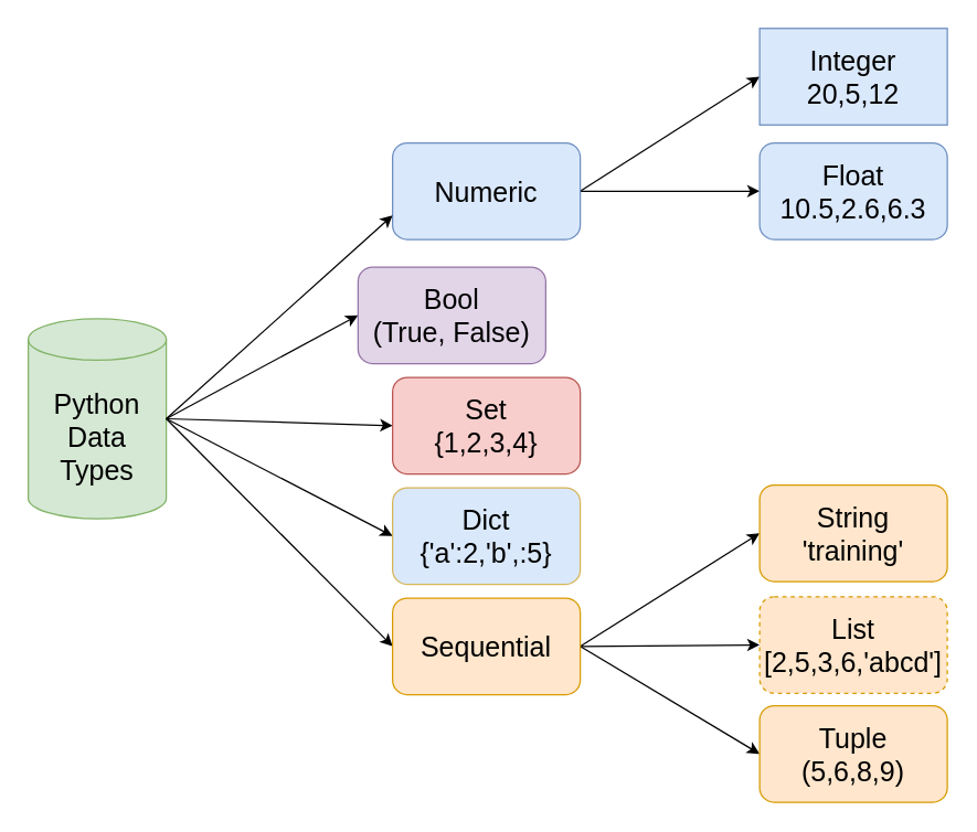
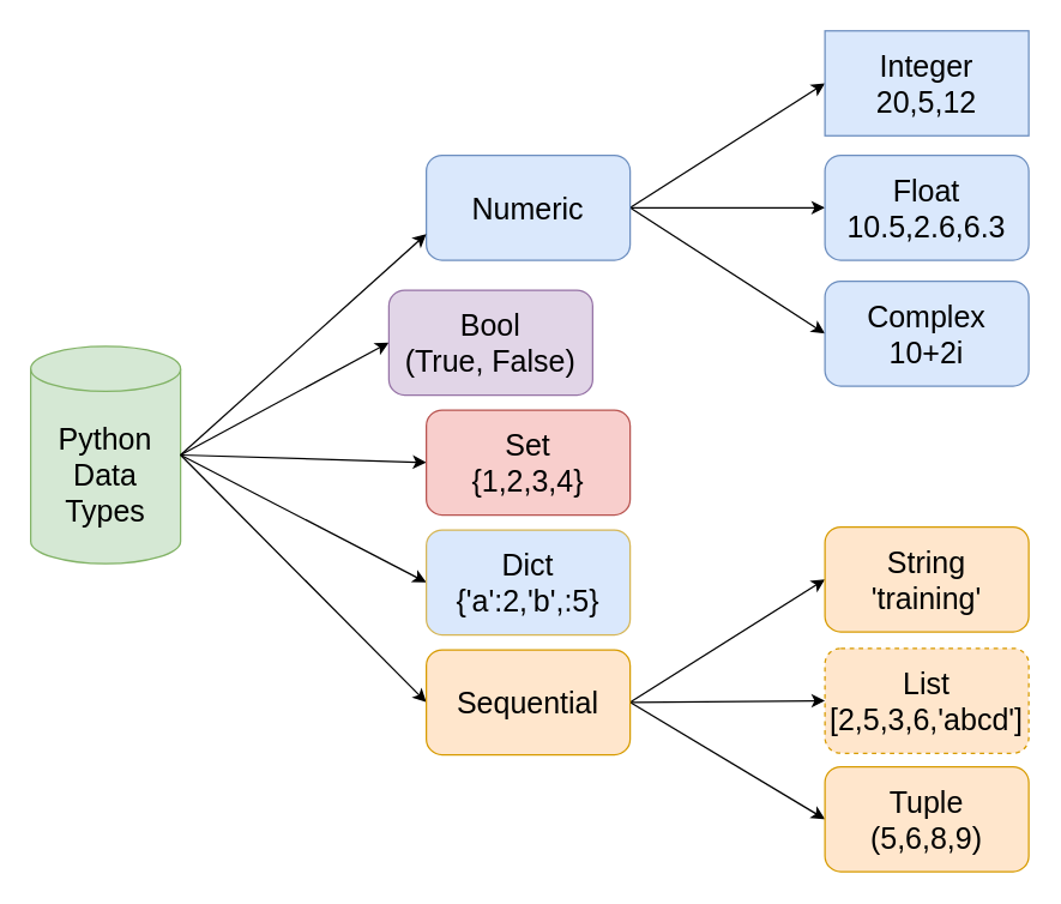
  <mxCell id="0" />
  <mxCell id="1" parent="0" />
  <mxCell id="2" value="Python Data Types" style="shape=cylinder3;whiteSpace=wrap;html=1;boundedLbl=1;backgroundOutline=1;size=15;fillColor=#d5e8d4;strokeColor=#82b366;fontSize=20;" vertex="1" parent="1"><mxGeometry x="20" y="230.5" width="100" height="145" as="geometry" /></mxCell>
  <mxCell id="3" style="edgeStyle=none;rounded=0;orthogonalLoop=1;jettySize=auto;html=1;exitX=1;exitY=0.5;exitDx=0;exitDy=0;entryX=0;entryY=0.5;entryDx=0;entryDy=0;fontSize=20;" edge="1" parent="1" source="6" target="19"><mxGeometry relative="1" as="geometry" /></mxCell>
  <mxCell id="4" style="edgeStyle=none;rounded=0;orthogonalLoop=1;jettySize=auto;html=1;exitX=1;exitY=0.5;exitDx=0;exitDy=0;entryX=0;entryY=0.5;entryDx=0;entryDy=0;fontSize=20;" edge="1" parent="1" source="6" target="21"><mxGeometry relative="1" as="geometry" /></mxCell>
+ <mxCell id="5" style="edgeStyle=none;rounded=0;orthogonalLoop=1;jettySize=auto;html=1;exitX=1;exitY=0.5;exitDx=0;exitDy=0;entryX=0;entryY=0.5;entryDx=0;entryDy=0;fontSize=20;" edge="1" parent="1" source="6" target="20"><mxGeometry relative="1" as="geometry" /></mxCell>
  <mxCell id="6" value="Numeric" style="rounded=1;whiteSpace=wrap;html=1;fontSize=20;fillColor=#dae8fc;strokeColor=#6c8ebf;" vertex="1" parent="1"><mxGeometry x="284" y="103" width="136" height="70" as="geometry" /></mxCell>
  <mxCell id="7" value="" style="endArrow=classic;html=1;rounded=0;fontSize=20;entryX=0;entryY=0.75;entryDx=0;entryDy=0;" edge="1" parent="1" target="6"><mxGeometry width="50" height="50" relative="1" as="geometry"><mxPoint x="120" y="303" as="sourcePoint" /><mxPoint x="290" y="143" as="targetPoint" /><Array as="points" /></mxGeometry></mxCell>
  <mxCell id="8" value="" style="endArrow=classic;html=1;rounded=0;fontSize=20;entryX=0;entryY=0.5;entryDx=0;entryDy=0;" edge="1" parent="1" target="10"><mxGeometry width="50" height="50" relative="1" as="geometry"><mxPoint x="120" y="303" as="sourcePoint" /><mxPoint x="270" y="253" as="targetPoint" /><Array as="points" /></mxGeometry></mxCell>
  <mxCell id="9" value="" style="endArrow=classic;html=1;rounded=0;fontSize=20;entryX=0;entryY=0.5;entryDx=0;entryDy=0;" edge="1" parent="1" target="11"><mxGeometry width="50" height="50" relative="1" as="geometry"><mxPoint x="120" y="303" as="sourcePoint" /><mxPoint x="280" y="313" as="targetPoint" /><Array as="points" /></mxGeometry></mxCell>
  <mxCell id="10" value="Bool&lt;br&gt;(True, False)" style="rounded=1;whiteSpace=wrap;html=1;fontSize=20;fillColor=#e1d5e7;strokeColor=#9673a6;" vertex="1" parent="1"><mxGeometry x="259" y="193" width="136" height="70" as="geometry" /></mxCell>
  <mxCell id="11" value="Set&lt;br&gt;{1,2,3,4}" style="rounded=1;whiteSpace=wrap;html=1;fontSize=20;fillColor=#f8cecc;strokeColor=#b85450;" vertex="1" parent="1"><mxGeometry x="284" y="273" width="136" height="70" as="geometry" /></mxCell>
  <mxCell id="12" value="" style="endArrow=classic;html=1;rounded=0;fontSize=20;entryX=0;entryY=0.5;entryDx=0;entryDy=0;" edge="1" parent="1" target="13"><mxGeometry width="50" height="50" relative="1" as="geometry"><mxPoint x="120" y="303" as="sourcePoint" /><mxPoint x="270" y="403" as="targetPoint" /><Array as="points" /></mxGeometry></mxCell>
  <mxCell id="13" value="Dict&lt;br&gt;{'a':2,'b',:5}" style="rounded=1;whiteSpace=wrap;html=1;fontSize=20;fillColor=#dae8fc;strokeColor=#d6b656;" vertex="1" parent="1"><mxGeometry x="284" y="353" width="136" height="70" as="geometry" /></mxCell>
  <mxCell id="14" value="" style="endArrow=classic;html=1;rounded=0;fontSize=20;entryX=0;entryY=0.5;entryDx=0;entryDy=0;" edge="1" parent="1" target="18"><mxGeometry width="50" height="50" relative="1" as="geometry"><mxPoint x="120" y="303" as="sourcePoint" /><mxPoint x="270" y="483" as="targetPoint" /><Array as="points" /></mxGeometry></mxCell>
  <mxCell id="15" style="edgeStyle=none;rounded=0;orthogonalLoop=1;jettySize=auto;html=1;exitX=1;exitY=0.5;exitDx=0;exitDy=0;entryX=0;entryY=0.5;entryDx=0;entryDy=0;fontSize=20;" edge="1" parent="1" source="18" target="22"><mxGeometry relative="1" as="geometry" /></mxCell>
  <mxCell id="16" style="edgeStyle=none;rounded=0;orthogonalLoop=1;jettySize=auto;html=1;exitX=1;exitY=0.5;exitDx=0;exitDy=0;entryX=0;entryY=0.5;entryDx=0;entryDy=0;fontSize=20;" edge="1" parent="1" source="18" target="24"><mxGeometry relative="1" as="geometry" /></mxCell>
  <mxCell id="17" style="edgeStyle=none;rounded=0;orthogonalLoop=1;jettySize=auto;html=1;exitX=1;exitY=0.5;exitDx=0;exitDy=0;entryX=0;entryY=0.5;entryDx=0;entryDy=0;fontSize=20;" edge="1" parent="1" source="18" target="23"><mxGeometry relative="1" as="geometry" /></mxCell>
  <mxCell id="18" value="Sequential" style="rounded=1;whiteSpace=wrap;html=1;fontSize=20;fillColor=#ffe6cc;strokeColor=#d79b00;" vertex="1" parent="1"><mxGeometry x="284" y="433" width="136" height="70" as="geometry" /></mxCell>
  <mxCell id="19" value="Integer&lt;br&gt;20,5,12" style="whiteSpace=wrap;html=1;fontSize=20;fillColor=#dae8fc;strokeColor=#6c8ebf;rounded=0;" vertex="1" parent="1"><mxGeometry x="550" y="20" width="136" height="70" as="geometry" /></mxCell>
+ <mxCell id="20" value="Complex&lt;br&gt;10+2i" style="rounded=1;whiteSpace=wrap;html=1;fontSize=20;fillColor=#dae8fc;strokeColor=#6c8ebf;" vertex="1" parent="1"><mxGeometry x="550" y="187" width="136" height="70" as="geometry" /></mxCell>
  <mxCell id="21" value="Float&lt;br&gt;10.5,2.6,6.3" style="rounded=1;whiteSpace=wrap;html=1;fontSize=20;fillColor=#dae8fc;strokeColor=#6c8ebf;" vertex="1" parent="1"><mxGeometry x="550" y="103" width="136" height="70" as="geometry" /></mxCell>
  <mxCell id="22" value="String&lt;br&gt;'training'" style="rounded=1;whiteSpace=wrap;html=1;fontSize=20;fillColor=#ffe6cc;strokeColor=#d79b00;" vertex="1" parent="1"><mxGeometry x="550" y="351" width="136" height="70" as="geometry" /></mxCell>
  <mxCell id="23" value="Tuple&lt;br&gt;(5,6,8,9)" style="rounded=1;whiteSpace=wrap;html=1;fontSize=20;fillColor=#ffe6cc;strokeColor=#d79b00;" vertex="1" parent="1"><mxGeometry x="550" y="511" width="136" height="70" as="geometry" /></mxCell>
  <mxCell id="24" value="List&lt;br&gt;[2,5,3,6,'abcd']" style="rounded=1;whiteSpace=wrap;html=1;fontSize=20;fillColor=#ffe6cc;strokeColor=#d79b00;dashed=1;" vertex="1" parent="1"><mxGeometry x="550" y="432" width="136" height="70" as="geometry" /></mxCell>
